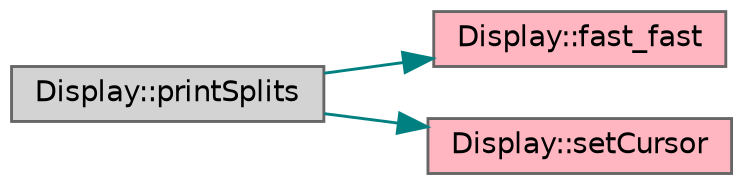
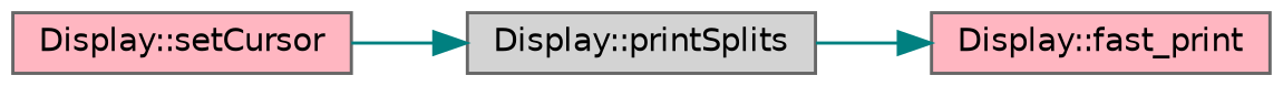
  digraph {
    rankdir=LR
    node [color=grey40 fillcolor=lightpink fontname=Helvetica fontsize=10 shape=box style=filled]
    edge [color=teal fontname=Helvetica fontsize=10 labelfontname=Helvetica labelfontsize=10 style=solid]
    n1 [color=gray40 fillcolor=lightgrey fontcolor=black height=0.2 label="Display::printSplits" width=0.4]
-   n2 [height=0.2 label="Display::fast_fast" width=0.4]
+   n2 [height=0.2 label="Display::fast_print" width=0.4]
    n3 [height=0.2 label="Display::setCursor" width=0.4]
    n1 -> n2
-   n1 -> n3
+   n3 -> n1
  }
